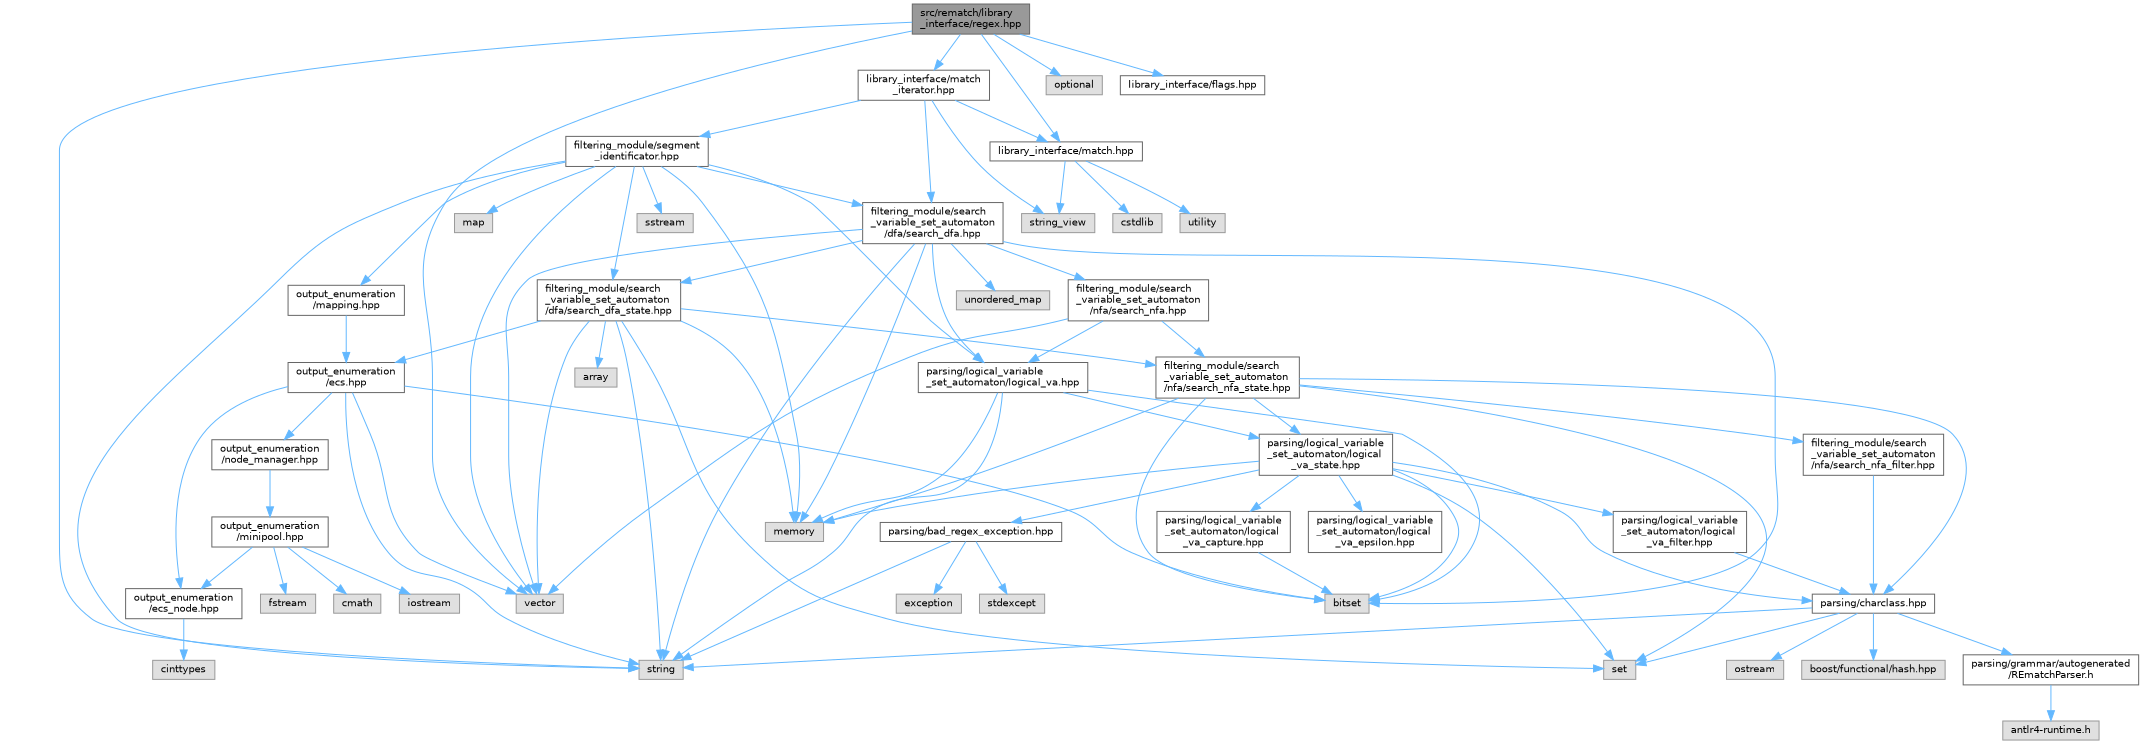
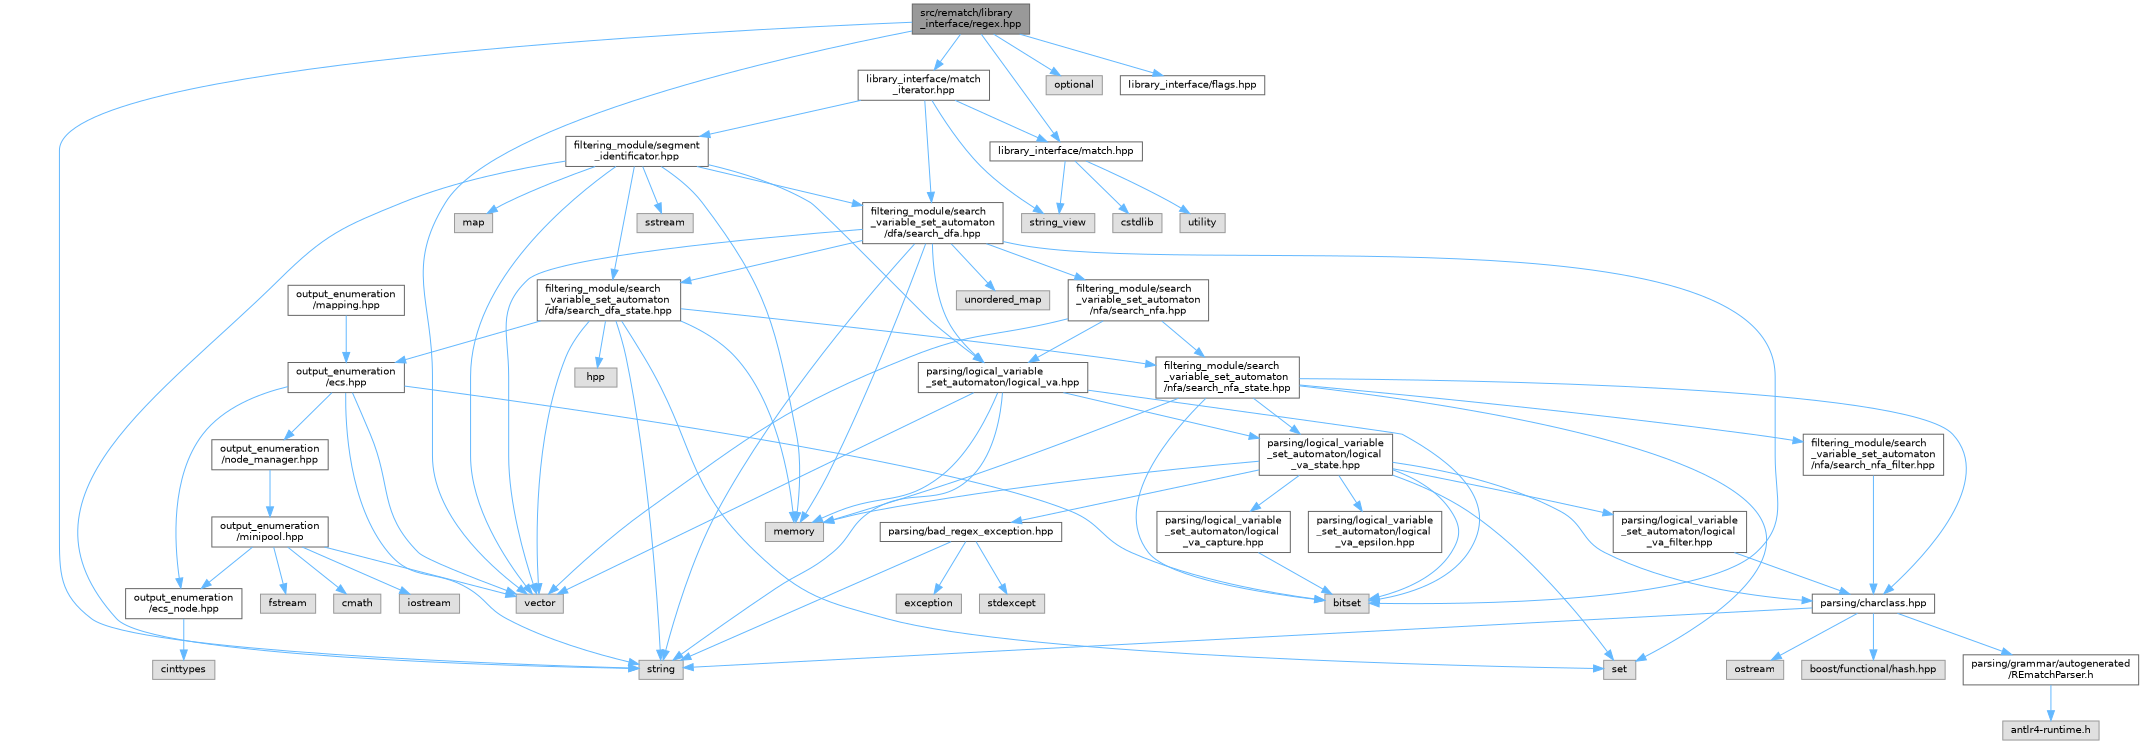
  digraph {
    node [color=grey60 fillcolor="#E0E0E0" fontname=Helvetica fontsize=10 shape=box style=filled]
    edge [color=steelblue1 fontname=Helvetica fontsize=10 labelfontname=Helvetica labelfontsize=10 style=solid]
    n1 [color=gray40 fillcolor=grey60 fontcolor=black height=0.2 label="src/rematch/library\l_interface/regex.hpp" width=0.4]
    n2 [height=0.2 label=vector width=0.4]
    n3 [height=0.2 label=string width=0.4]
    n4 [height=0.2 label=optional width=0.4]
    n5 [color=grey40 fillcolor=white height=0.2 label="library_interface/match.hpp" width=0.4]
    n6 [color=grey40 fillcolor=white height=0.2 label="library_interface/flags.hpp" width=0.4]
    n7 [color=grey40 fillcolor=white height=0.2 label="library_interface/match\l_iterator.hpp" width=0.4]
    n8 [height=0.2 label=cstdlib width=0.4]
    n9 [height=0.2 label=utility width=0.4]
    n10 [height=0.2 label=string_view width=0.4]
    n11 [color=grey40 fillcolor=white height=0.2 label="filtering_module/search\l_variable_set_automaton\l/dfa/search_dfa.hpp" width=0.4]
    n12 [color=grey40 fillcolor=white height=0.2 label="filtering_module/segment\l_identificator.hpp" width=0.4]
    n13 [height=0.2 label=memory width=0.4]
    n14 [height=0.2 label=bitset width=0.4]
    n15 [height=0.2 label=unordered_map width=0.4]
    n16 [color=grey40 fillcolor=white height=0.2 label="parsing/logical_variable\l_set_automaton/logical_va.hpp" width=0.4]
    n17 [color=grey40 fillcolor=white height=0.2 label="filtering_module/search\l_variable_set_automaton\l/dfa/search_dfa_state.hpp" width=0.4]
    n18 [color=grey40 fillcolor=white height=0.2 label="filtering_module/search\l_variable_set_automaton\l/nfa/search_nfa.hpp" width=0.4]
    n19 [height=0.2 label=map width=0.4]
    n20 [height=0.2 label=sstream width=0.4]
    n21 [color=grey40 fillcolor=white height=0.2 label="output_enumeration\l/mapping.hpp" width=0.4]
    n22 [color=grey40 fillcolor=white height=0.2 label="parsing/logical_variable\l_set_automaton/logical\l_va_state.hpp" width=0.4]
    n23 [height=0.2 label=set width=0.4]
-   n24 [height=0.2 label=array width=0.4]
+   n24 [height=0.2 label=hpp width=0.4]
    n25 [color=grey40 fillcolor=white height=0.2 label="output_enumeration\l/ecs.hpp" width=0.4]
    n26 [color=grey40 fillcolor=white height=0.2 label="filtering_module/search\l_variable_set_automaton\l/nfa/search_nfa_state.hpp" width=0.4]
    n27 [color=grey40 fillcolor=white height=0.2 label="parsing/bad_regex_exception.hpp" width=0.4]
    n28 [color=grey40 fillcolor=white height=0.2 label="parsing/charclass.hpp" width=0.4]
    n29 [color=grey40 fillcolor=white height=0.2 label="parsing/logical_variable\l_set_automaton/logical\l_va_capture.hpp" width=0.4]
    n30 [color=grey40 fillcolor=white height=0.2 label="parsing/logical_variable\l_set_automaton/logical\l_va_filter.hpp" width=0.4]
    n31 [color=grey40 fillcolor=white height=0.2 label="parsing/logical_variable\l_set_automaton/logical\l_va_epsilon.hpp" width=0.4]
    n32 [height=0.2 label=exception width=0.4]
    n33 [height=0.2 label=stdexcept width=0.4]
    n34 [height=0.2 label=ostream width=0.4]
    n35 [height=0.2 label="boost/functional/hash.hpp" width=0.4]
    n36 [color=grey40 fillcolor=white height=0.2 label="parsing/grammar/autogenerated\l/REmatchParser.h" width=0.4]
    n37 [height=0.2 label="antlr4-runtime.h" width=0.4]
    n38 [color=grey40 fillcolor=white height=0.2 label="output_enumeration\l/node_manager.hpp" width=0.4]
    n39 [color=grey40 fillcolor=white height=0.2 label="output_enumeration\l/ecs_node.hpp" width=0.4]
    n40 [color=grey40 fillcolor=white height=0.2 label="filtering_module/search\l_variable_set_automaton\l/nfa/search_nfa_filter.hpp" width=0.4]
    n41 [color=grey40 fillcolor=white height=0.2 label="output_enumeration\l/minipool.hpp" width=0.4]
    n42 [height=0.2 label=cinttypes width=0.4]
    n43 [height=0.2 label=cmath width=0.4]
    n44 [height=0.2 label=iostream width=0.4]
    n45 [height=0.2 label=fstream width=0.4]
    n1 -> n2
    n1 -> n3
    n1 -> n4
    n1 -> n5
    n1 -> n6
    n1 -> n7
    n5 -> n8
    n5 -> n9
    n5 -> n10
    n7 -> n5
    n7 -> n10
    n7 -> n11
    n7 -> n12
    n11 -> n2
    n11 -> n3
    n11 -> n13
    n11 -> n14
    n11 -> n15
    n11 -> n16
    n11 -> n17
    n11 -> n18
    n12 -> n2
    n12 -> n3
    n12 -> n11
    n12 -> n13
    n12 -> n16
    n12 -> n17
    n12 -> n19
    n12 -> n20
-   n12 -> n21
+   n16 -> n2
    n16 -> n3
    n16 -> n13
    n16 -> n14
    n16 -> n22
    n17 -> n2
    n17 -> n3
    n17 -> n13
    n17 -> n23
    n17 -> n24
    n17 -> n25
    n17 -> n26
    n18 -> n2
    n18 -> n16
    n18 -> n26
    n21 -> n25
    n22 -> n13
    n22 -> n14
    n22 -> n23
    n22 -> n27
    n22 -> n28
    n22 -> n29
    n22 -> n30
    n22 -> n31
    n25 -> n2
    n25 -> n3
    n25 -> n14
    n25 -> n38
    n25 -> n39
    n26 -> n13
    n26 -> n14
    n26 -> n22
    n26 -> n23
    n26 -> n28
    n26 -> n40
    n27 -> n3
    n27 -> n32
    n27 -> n33
    n28 -> n3
-   n28 -> n23
    n28 -> n34
    n28 -> n35
    n28 -> n36
    n29 -> n14
    n30 -> n28
    n36 -> n37
    n38 -> n41
    n39 -> n42
    n40 -> n28
+   n41 -> n2
    n41 -> n39
    n41 -> n43
    n41 -> n44
    n41 -> n45
  }
